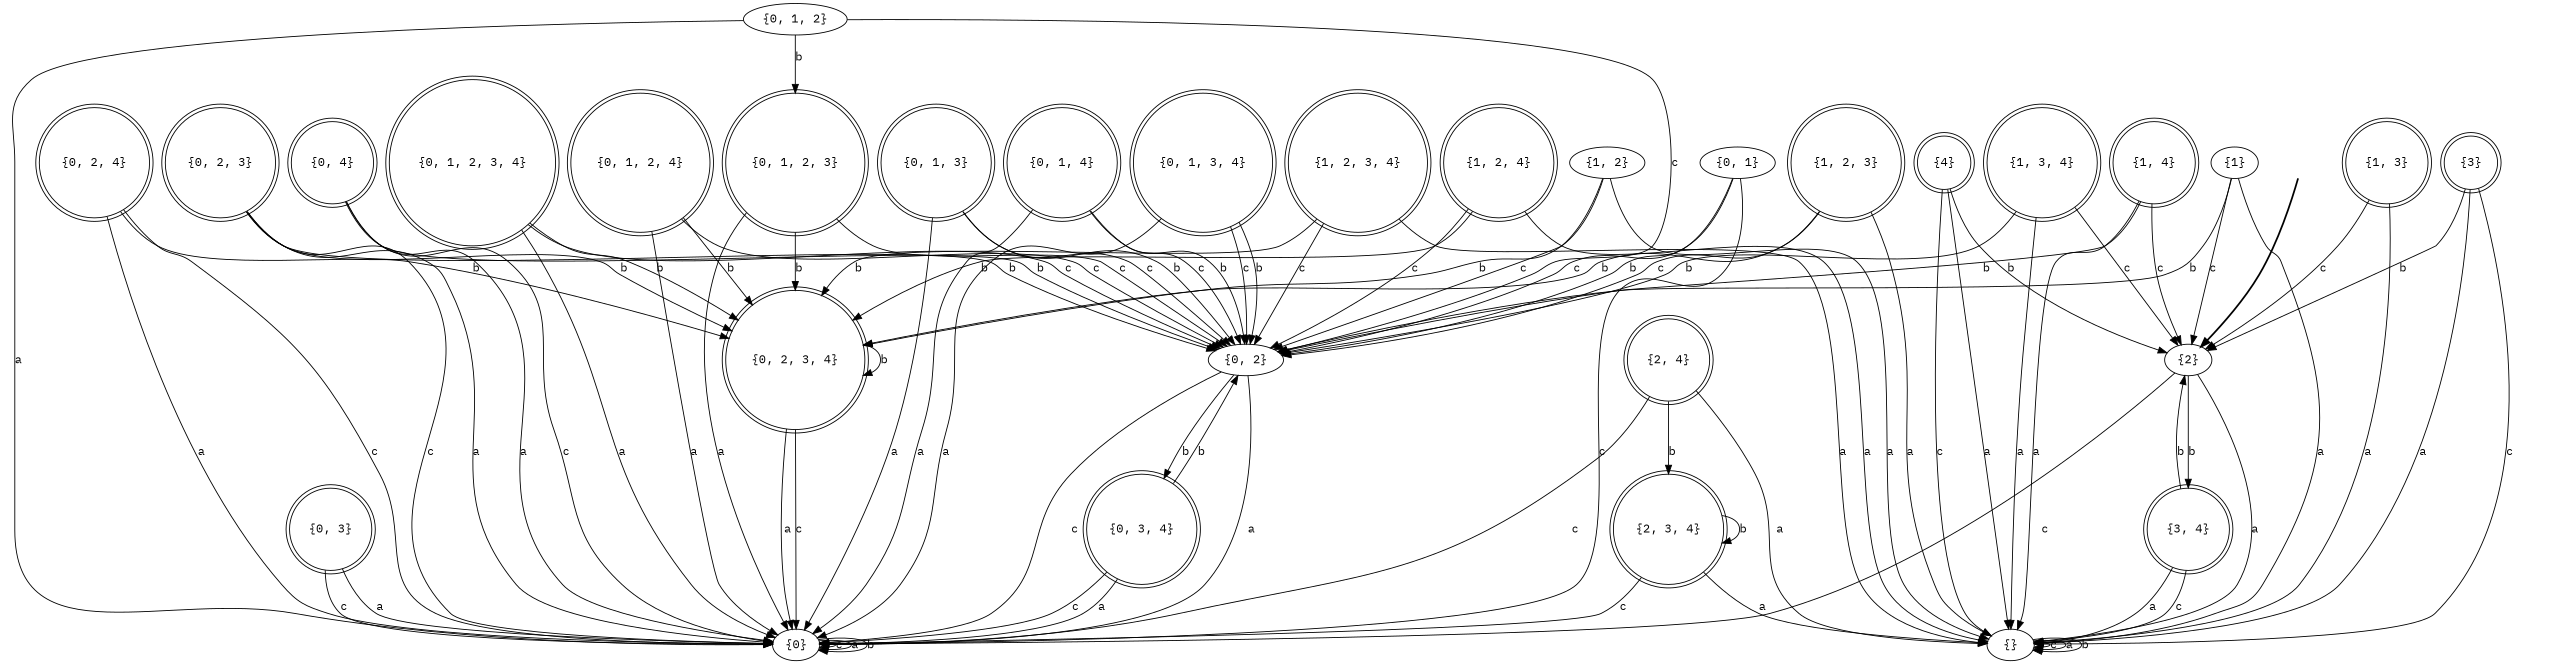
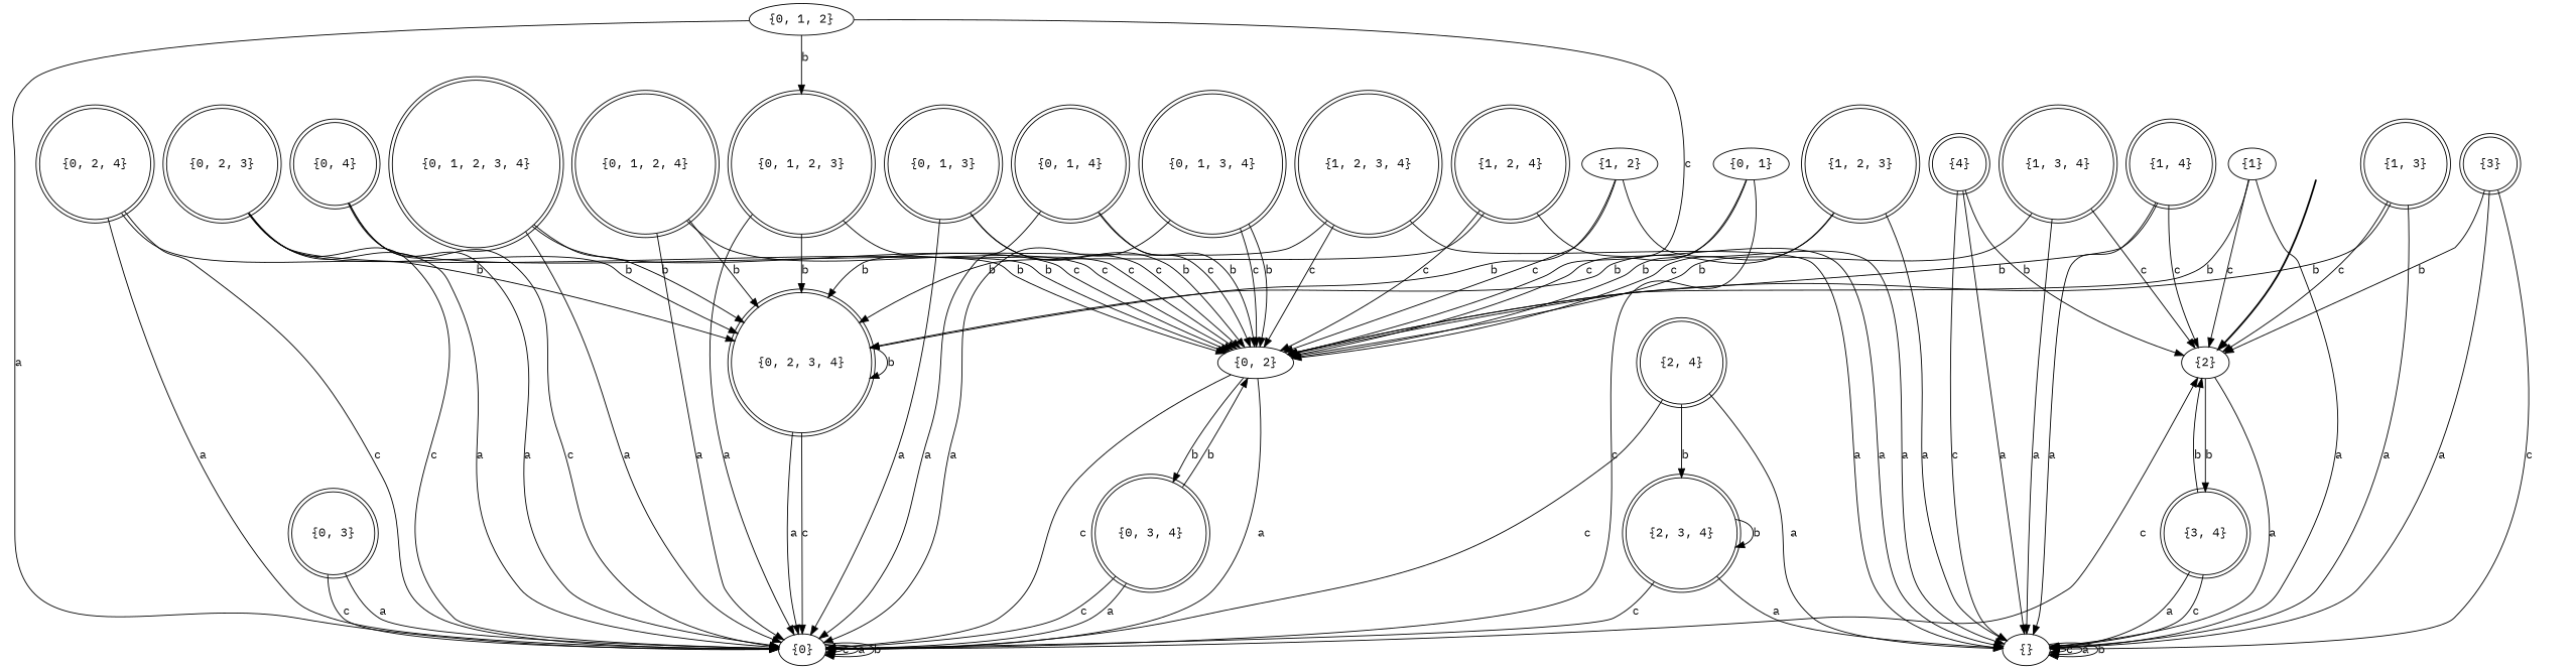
  digraph {
    fontname="IBM Plex Mono"
    node [fontname="IBM Plex Mono" shape=doublecircle]
    edge [fontname="IBM Plex Mono"]
    fake [style=invisible shape=""]
    "{2}" [root=true shape=""]
    "{0}" [shape=""]
    "{}" [shape=""]
    "{3, 4}"
    "{0, 2, 3}"
    "{0, 2, 3, 4}"
    "{0, 2}" [shape=""]
    "{1, 2, 3, 4}"
    "{0, 3, 4}"
    "{1, 2}" [shape=""]
    "{1, 2, 4}"
    "{3}"
    "{0, 1, 3}"
    "{2, 3, 4}"
    "{0, 2, 4}"
    "{0, 1, 4}"
    "{0, 1, 2}" [shape=""]
    "{0, 1, 2, 3}"
    "{1, 2, 3}"
    "{0, 1}" [shape=""]
    "{0, 4}"
    "{4}"
    "{1, 3, 4}"
    "{1, 3}"
    "{0, 3}"
    "{2, 4}"
    "{0, 1, 2, 3, 4}"
    "{1, 4}"
    "{0, 1, 2, 4}"
    "{0, 1, 3, 4}"
    "{1}" [shape=""]
    fake -> "{2}" [style=bold]
-   "{2}" -> "{0}" [label=c]
+   "{0}" -> "{2}" [label=c]
    "{2}" -> "{}" [label=a]
    "{2}" -> "{3, 4}" [label=b]
    "{0}" -> "{0}" [label=c]
    "{0}" -> "{0}" [label=a]
    "{0}" -> "{0}" [label=b]
    "{}" -> "{}" [label=c]
    "{}" -> "{}" [label=a]
    "{}" -> "{}" [label=b]
    "{3, 4}" -> "{2}" [label=b]
    "{3, 4}" -> "{}" [label=c]
    "{3, 4}" -> "{}" [label=a]
    "{0, 2, 3}" -> "{0}" [label=c]
    "{0, 2, 3}" -> "{0}" [label=a]
    "{0, 2, 3}" -> "{0, 2, 3, 4}" [label=b]
    "{0, 2, 3}" -> "{0, 2}" [label=b]
    "{0, 2, 3, 4}" -> "{0}" [label=c]
    "{0, 2, 3, 4}" -> "{0}" [label=a]
    "{0, 2, 3, 4}" -> "{0, 2, 3, 4}" [label=b]
    "{0, 2}" -> "{0}" [label=c]
    "{0, 2}" -> "{0}" [label=a]
    "{0, 2}" -> "{0, 3, 4}" [label=b]
    "{1, 2, 3, 4}" -> "{}" [label=a]
    "{1, 2, 3, 4}" -> "{0, 2, 3, 4}" [label=b]
    "{1, 2, 3, 4}" -> "{0, 2}" [label=c]
    "{0, 3, 4}" -> "{0}" [label=c]
    "{0, 3, 4}" -> "{0}" [label=a]
    "{0, 3, 4}" -> "{0, 2}" [label=b]
    "{1, 2}" -> "{}" [label=a]
    "{1, 2}" -> "{0, 2, 3, 4}" [label=b]
    "{1, 2}" -> "{0, 2}" [label=c]
    "{1, 2, 4}" -> "{}" [label=a]
    "{1, 2, 4}" -> "{0, 2, 3, 4}" [label=b]
    "{1, 2, 4}" -> "{0, 2}" [label=c]
    "{3}" -> "{2}" [label=b]
    "{3}" -> "{}" [label=c]
    "{3}" -> "{}" [label=a]
    "{0, 1, 3}" -> "{0}" [label=a]
    "{0, 1, 3}" -> "{0, 2}" [label=c]
    "{0, 1, 3}" -> "{0, 2}" [label=b]
    "{2, 3, 4}" -> "{0}" [label=c]
    "{2, 3, 4}" -> "{}" [label=a]
    "{2, 3, 4}" -> "{2, 3, 4}" [label=b]
    "{0, 2, 4}" -> "{0}" [label=c]
    "{0, 2, 4}" -> "{0}" [label=a]
    "{0, 2, 4}" -> "{0, 2, 3, 4}" [label=b]
    "{0, 1, 4}" -> "{0}" [label=a]
    "{0, 1, 4}" -> "{0, 2}" [label=c]
    "{0, 1, 4}" -> "{0, 2}" [label=b]
    "{0, 1, 2}" -> "{0}" [label=a]
    "{0, 1, 2}" -> "{0, 2}" [label=c]
    "{0, 1, 2}" -> "{0, 1, 2, 3}" [label=b]
    "{0, 1, 2, 3}" -> "{0}" [label=a]
    "{0, 1, 2, 3}" -> "{0, 2, 3, 4}" [label=b]
    "{0, 1, 2, 3}" -> "{0, 2}" [label=c]
    "{1, 2, 3}" -> "{}" [label=a]
    "{1, 2, 3}" -> "{0, 2, 3, 4}" [label=b]
    "{1, 2, 3}" -> "{0, 2}" [label=c]
    "{0, 1}" -> "{0}" [label=c]
    "{0, 1}" -> "{0, 2}" [label=c]
    "{0, 1}" -> "{0, 2}" [label=b]
    "{0, 4}" -> "{0}" [label=c]
    "{0, 4}" -> "{0}" [label=a]
    "{0, 4}" -> "{0, 2}" [label=b]
    "{4}" -> "{2}" [label=b]
    "{4}" -> "{}" [label=c]
    "{4}" -> "{}" [label=a]
    "{1, 3, 4}" -> "{2}" [label=c]
    "{1, 3, 4}" -> "{}" [label=a]
    "{1, 3, 4}" -> "{0, 2}" [label=b]
    "{1, 3}" -> "{2}" [label=c]
    "{1, 3}" -> "{}" [label=a]
+   "{1, 3}" -> "{0, 2}" [label=b]
    "{0, 3}" -> "{0}" [label=c]
    "{0, 3}" -> "{0}" [label=a]
    "{2, 4}" -> "{0}" [label=c]
    "{2, 4}" -> "{}" [label=a]
    "{2, 4}" -> "{2, 3, 4}" [label=b]
    "{0, 1, 2, 3, 4}" -> "{0}" [label=a]
    "{0, 1, 2, 3, 4}" -> "{0, 2, 3, 4}" [label=b]
    "{0, 1, 2, 3, 4}" -> "{0, 2}" [label=c]
    "{1, 4}" -> "{2}" [label=c]
    "{1, 4}" -> "{}" [label=a]
    "{1, 4}" -> "{0, 2}" [label=b]
    "{0, 1, 2, 4}" -> "{0}" [label=a]
    "{0, 1, 2, 4}" -> "{0, 2, 3, 4}" [label=b]
    "{0, 1, 2, 4}" -> "{0, 2}" [label=c]
    "{0, 1, 3, 4}" -> "{0}" [label=a]
    "{0, 1, 3, 4}" -> "{0, 2}" [label=c]
    "{0, 1, 3, 4}" -> "{0, 2}" [label=b]
    "{1}" -> "{2}" [label=c]
    "{1}" -> "{}" [label=a]
    "{1}" -> "{0, 2}" [label=b]
  }
